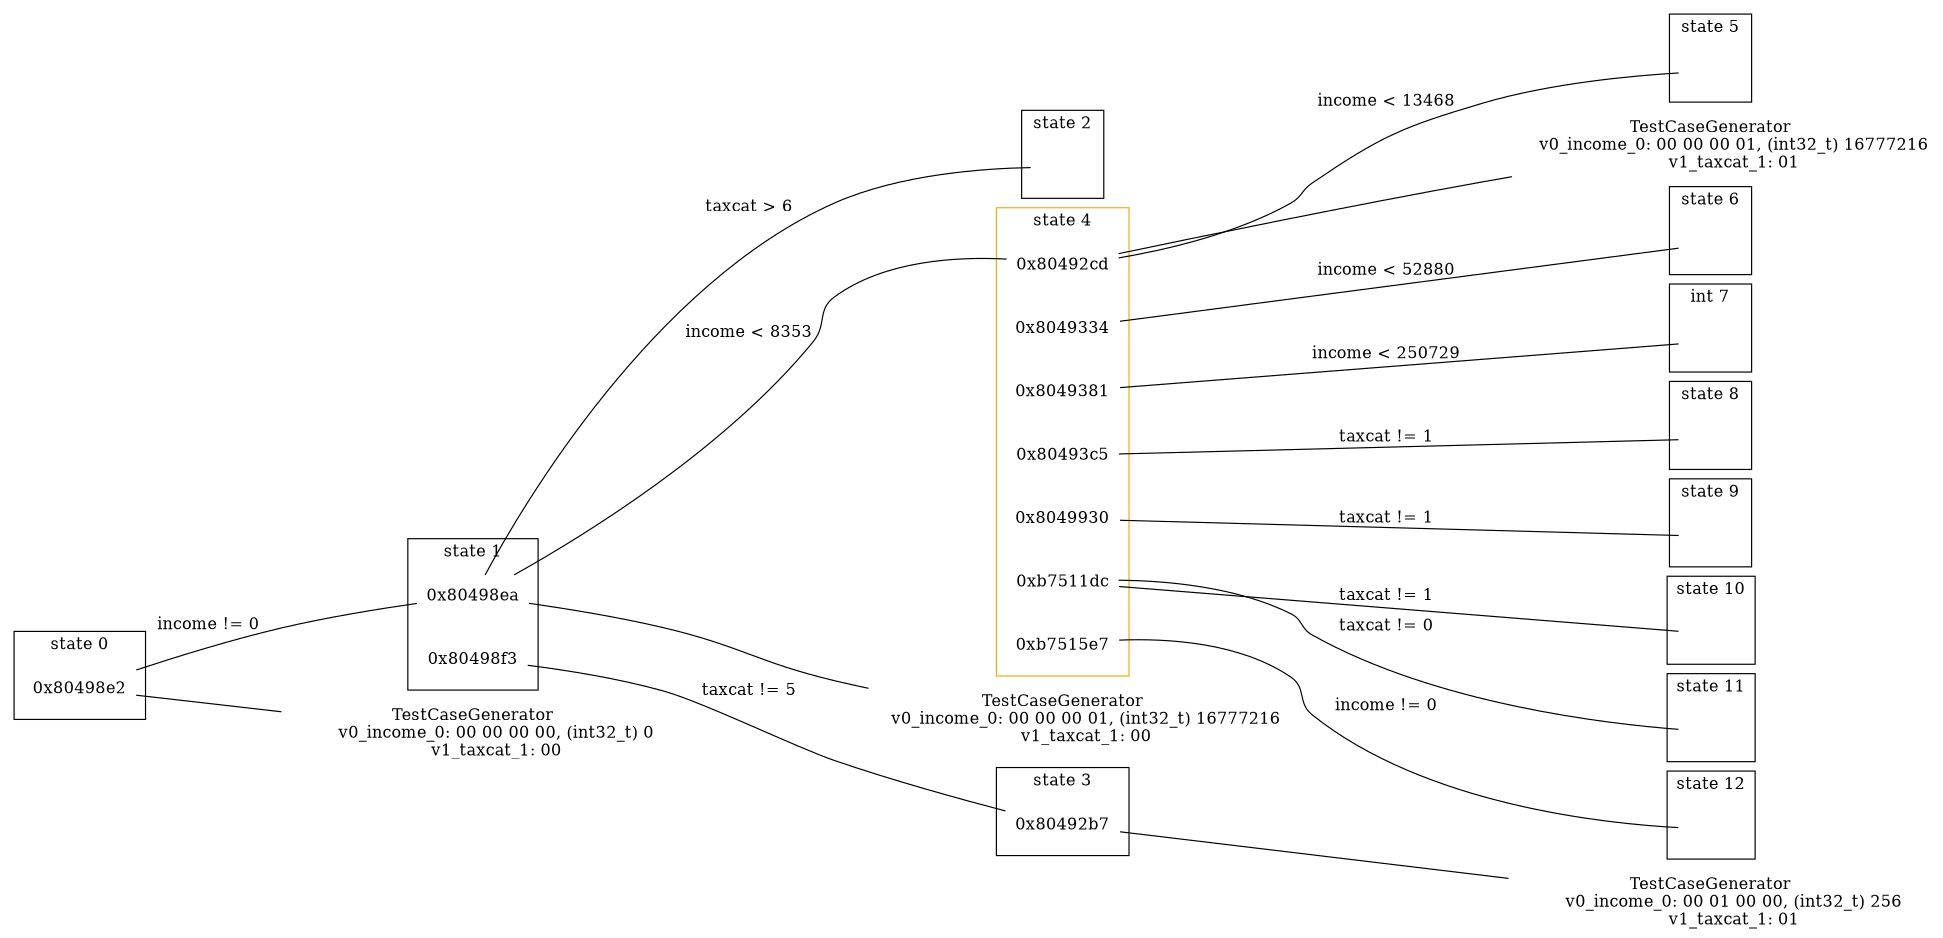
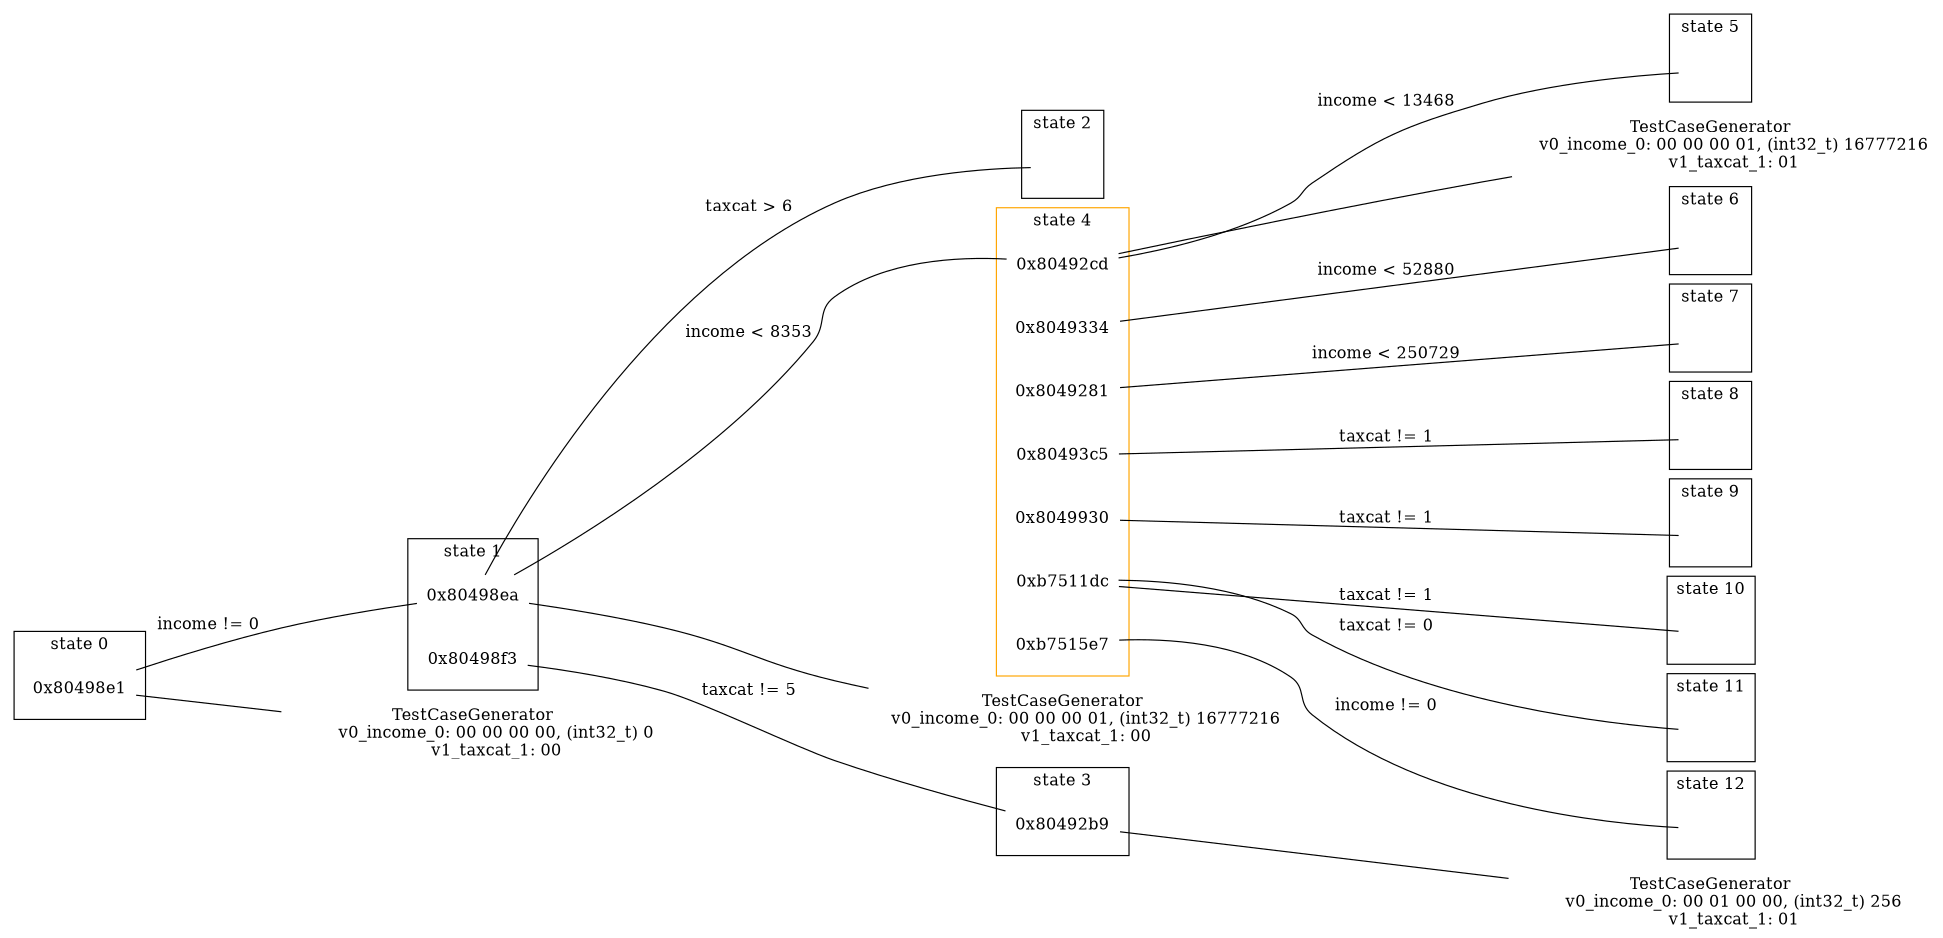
  digraph {
    compound=true
    rankdir=LR
    shape=box
    node [shape=none]
    edge [arrowhead=none]
    n1 [label="0x80498ea"]
    n2 [label="0x80498f3"]
-   n3 [label="0x80498e2"]
+   n3 [label="0x80498e1"]
    n4 [label=" "]
-   n5 [label="0x80492b7"]
+   n5 [label="0x80492b9"]
    n6 [label="0x80492cd"]
    n7 [label="0x8049334"]
-   n8 [label="0x8049381"]
+   n8 [label="0x8049281"]
    n9 [label="0x80493c5"]
    n10 [label="0x8049930"]
    n11 [label="0xb7511dc"]
    n12 [label="0xb7515e7"]
    n13 [label=" "]
    n14 [label=" "]
    n15 [label=" "]
    n16 [label=" "]
    n17 [label=" "]
    n18 [label=" "]
    n19 [label=" "]
    n20 [label=" "]
    n21 [label="TestCaseGenerator\n         v0_income_0: 00 00 00 01, (int32_t) 16777216\n         v1_taxcat_1: 00"]
    n22 [label="TestCaseGenerator\n         v0_income_0: 00 00 00 00, (int32_t) 0\n         v1_taxcat_1: 00"]
    n23 [label="TestCaseGenerator\n         v0_income_0: 00 01 00 00, (int32_t) 256\n         v1_taxcat_1: 01"]
    n24 [label="TestCaseGenerator\n         v0_income_0: 00 00 00 01, (int32_t) 16777216\n         v1_taxcat_1: 01"]
    subgraph cluster_1 {
      color=black
      label="state 1"
      n1
      n2
    }
    subgraph cluster_2 {
      color=black
      label="state 0"
      n3
    }
    subgraph cluster_3 {
      color=black
      label="state 2"
      n4
    }
    subgraph cluster_4 {
      color=black
      label="state 3"
      n5
    }
    subgraph cluster_5 {
      color=orange
      label="state 4"
      n6
      n7
      n8
      n9
      n10
      n11
      n12
    }
    subgraph cluster_6 {
      color=black
      label="state 5"
      n13
    }
    subgraph cluster_7 {
      color=black
      label="state 6"
      n14
    }
    subgraph cluster_8 {
      color=black
-     label="int 7"
+     label="state 7"
      n15
    }
    subgraph cluster_9 {
      color=black
      label="state 8"
      n16
    }
    subgraph cluster_10 {
      color=black
      label="state 9"
      n17
    }
    subgraph cluster_11 {
      color=black
      label="state 10"
      n18
    }
    subgraph cluster_12 {
      color=black
      label="state 11"
      n19
    }
    subgraph cluster_13 {
      color=black
      label="state 12"
      n20
    }
    n1 -> n4 [label="taxcat > 6"]
    n1 -> n6 [label="income < 8353"]
    n1 -> n21
    n2 -> n5 [label="taxcat != 5"]
    n3 -> n1 [label="income != 0"]
    n3 -> n22
    n5 -> n23
    n6 -> n13 [label="income < 13468"]
    n6 -> n24
    n7 -> n14 [label="income < 52880"]
    n8 -> n15 [label="income < 250729"]
    n9 -> n16 [label="taxcat != 1"]
    n10 -> n17 [label="taxcat != 1"]
    n11 -> n18 [label="taxcat != 1"]
    n11 -> n19 [label="taxcat != 0"]
    n12 -> n20 [label="income != 0"]
  }
